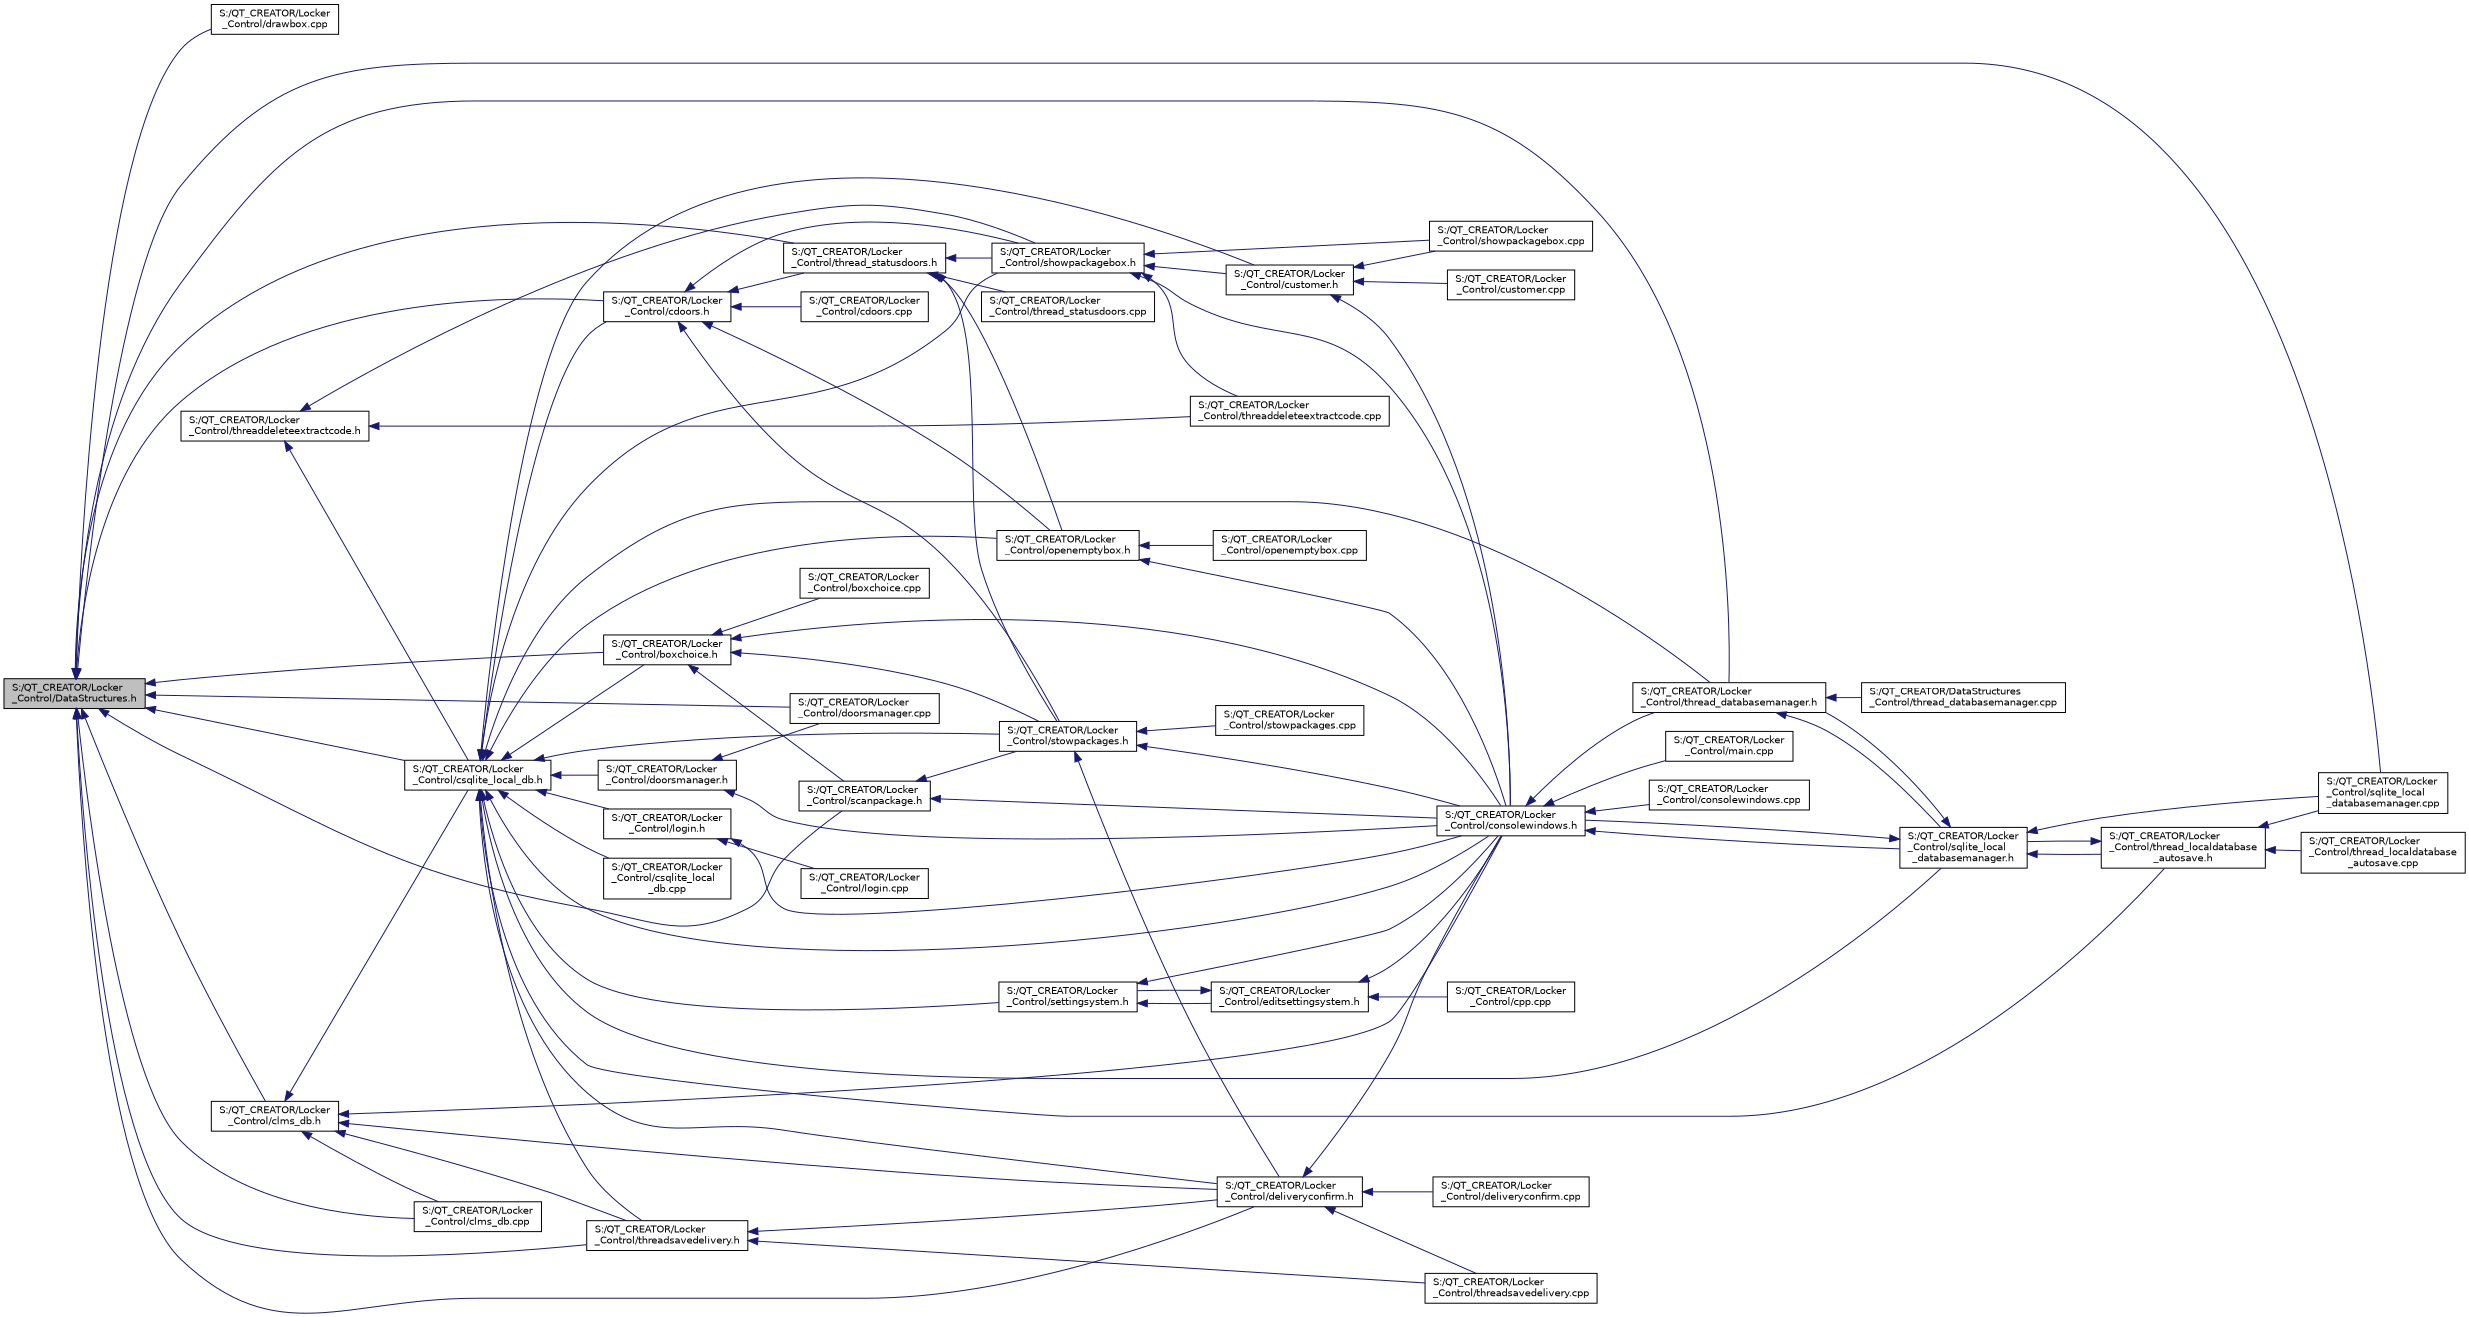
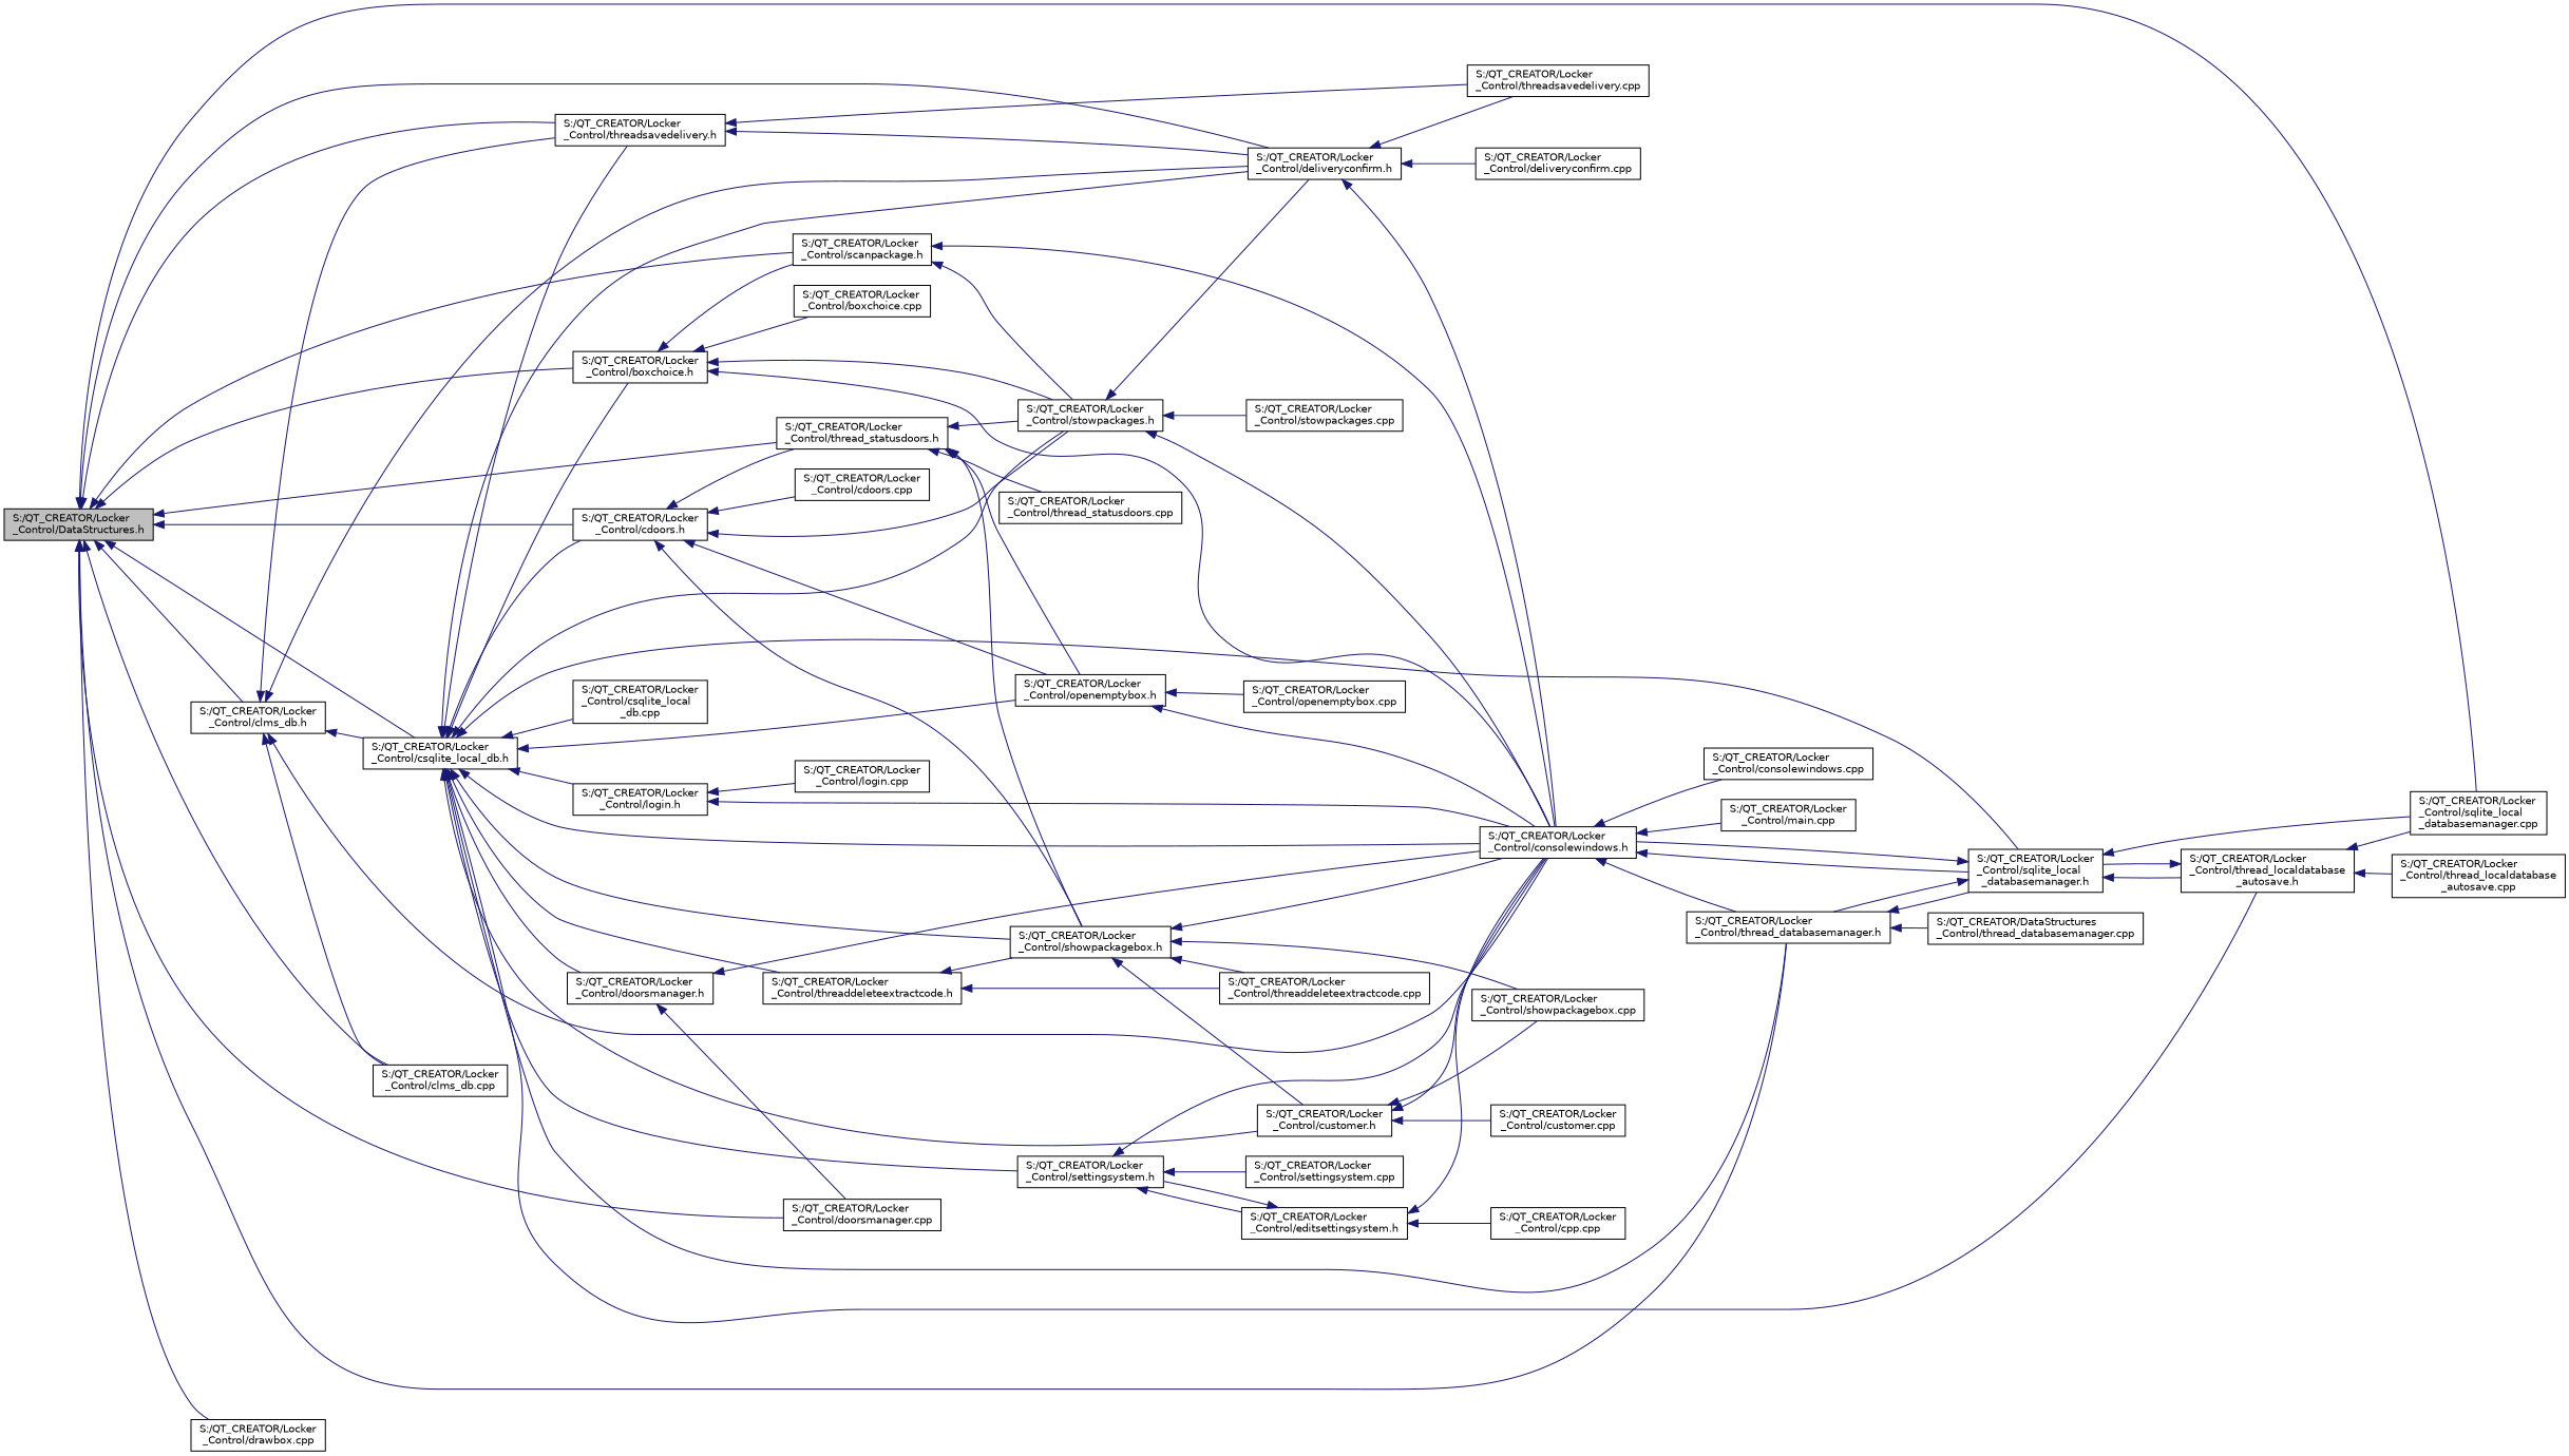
  digraph {
    rankdir=LR
    node [color=black fillcolor=white fontname=Helvetica fontsize=10 shape=record style=filled]
    edge [color=midnightblue dir=back fontname=Helvetica fontsize=10 labelfontname=Helvetica labelfontsize=10 style=solid]
    n1 [fillcolor=grey75 fontcolor=black height=0.2 label="S:/QT_CREATOR/Locker\l_Control/DataStructures.h" width=0.4]
    n2 [height=0.2 label="S:/QT_CREATOR/Locker\l_Control/boxchoice.h" width=0.4]
    n3 [height=0.2 label="S:/QT_CREATOR/Locker\l_Control/scanpackage.h" width=0.4]
    n4 [height=0.2 label="S:/QT_CREATOR/Locker\l_Control/deliveryconfirm.h" width=0.4]
    n5 [height=0.2 label="S:/QT_CREATOR/Locker\l_Control/thread_databasemanager.h" width=0.4]
    n6 [height=0.2 label="S:/QT_CREATOR/Locker\l_Control/sqlite_local\l_databasemanager.cpp" width=0.4]
    n7 [height=0.2 label="S:/QT_CREATOR/Locker\l_Control/csqlite_local_db.h" width=0.4]
    n8 [height=0.2 label="S:/QT_CREATOR/Locker\l_Control/cdoors.h" width=0.4]
    n9 [height=0.2 label="S:/QT_CREATOR/Locker\l_Control/thread_statusdoors.h" width=0.4]
    n10 [height=0.2 label="S:/QT_CREATOR/Locker\l_Control/doorsmanager.cpp" width=0.4]
    n11 [height=0.2 label="S:/QT_CREATOR/Locker\l_Control/threadsavedelivery.h" width=0.4]
    n12 [height=0.2 label="S:/QT_CREATOR/Locker\l_Control/clms_db.h" width=0.4]
    n13 [height=0.2 label="S:/QT_CREATOR/Locker\l_Control/clms_db.cpp" width=0.4]
    n14 [height=0.2 label="S:/QT_CREATOR/Locker\l_Control/drawbox.cpp" width=0.4]
    n15 [height=0.2 label="S:/QT_CREATOR/Locker\l_Control/boxchoice.cpp" width=0.4]
    n16 [height=0.2 label="S:/QT_CREATOR/Locker\l_Control/stowpackages.h" width=0.4]
    n17 [height=0.2 label="S:/QT_CREATOR/Locker\l_Control/consolewindows.h" width=0.4]
    n18 [height=0.2 label="S:/QT_CREATOR/Locker\l_Control/deliveryconfirm.cpp" width=0.4]
    n19 [height=0.2 label="S:/QT_CREATOR/Locker\l_Control/threadsavedelivery.cpp" width=0.4]
    n20 [height=0.2 label="S:/QT_CREATOR/Locker\l_Control/sqlite_local\l_databasemanager.h" width=0.4]
    n21 [height=0.2 label="S:/QT_CREATOR/DataStructures\l_Control/thread_databasemanager.cpp" width=0.4]
    n22 [height=0.2 label="S:/QT_CREATOR/Locker\l_Control/thread_localdatabase\l_autosave.h" width=0.4]
    n23 [height=0.2 label="S:/QT_CREATOR/Locker\l_Control/showpackagebox.h" width=0.4]
    n24 [height=0.2 label="S:/QT_CREATOR/Locker\l_Control/customer.h" width=0.4]
    n25 [height=0.2 label="S:/QT_CREATOR/Locker\l_Control/openemptybox.h" width=0.4]
    n26 [height=0.2 label="S:/QT_CREATOR/Locker\l_Control/doorsmanager.h" width=0.4]
    n27 [height=0.2 label="S:/QT_CREATOR/Locker\l_Control/threaddeleteextractcode.h" width=0.4]
    n28 [height=0.2 label="S:/QT_CREATOR/Locker\l_Control/login.h" width=0.4]
    n29 [height=0.2 label="S:/QT_CREATOR/Locker\l_Control/settingsystem.h" width=0.4]
    n30 [height=0.2 label="S:/QT_CREATOR/Locker\l_Control/csqlite_local\l_db.cpp" width=0.4]
    n31 [height=0.2 label="S:/QT_CREATOR/Locker\l_Control/cdoors.cpp" width=0.4]
    n32 [height=0.2 label="S:/QT_CREATOR/Locker\l_Control/thread_statusdoors.cpp" width=0.4]
    n33 [height=0.2 label="S:/QT_CREATOR/Locker\l_Control/stowpackages.cpp" width=0.4]
    n34 [height=0.2 label="S:/QT_CREATOR/Locker\l_Control/consolewindows.cpp" width=0.4]
    n35 [height=0.2 label="S:/QT_CREATOR/Locker\l_Control/main.cpp" width=0.4]
    n36 [height=0.2 label="S:/QT_CREATOR/Locker\l_Control/thread_localdatabase\l_autosave.cpp" width=0.4]
    n37 [height=0.2 label="S:/QT_CREATOR/Locker\l_Control/showpackagebox.cpp" width=0.4]
    n38 [height=0.2 label="S:/QT_CREATOR/Locker\l_Control/threaddeleteextractcode.cpp" width=0.4]
    n39 [height=0.2 label="S:/QT_CREATOR/Locker\l_Control/customer.cpp" width=0.4]
    n40 [height=0.2 label="S:/QT_CREATOR/Locker\l_Control/openemptybox.cpp" width=0.4]
    n41 [height=0.2 label="S:/QT_CREATOR/Locker\l_Control/login.cpp" width=0.4]
    n42 [height=0.2 label="S:/QT_CREATOR/Locker\l_Control/editsettingsystem.h" width=0.4]
+   n43 [height=0.2 label="S:/QT_CREATOR/Locker\l_Control/settingsystem.cpp" width=0.4]
    n44 [height=0.2 label="S:/QT_CREATOR/Locker\l_Control/cpp.cpp" width=0.4]
    n1 -> n2
    n1 -> n3
    n1 -> n4
    n1 -> n5
    n1 -> n6
    n1 -> n7
    n1 -> n8
    n1 -> n9
    n1 -> n10
    n1 -> n11
    n1 -> n12
    n1 -> n13
    n1 -> n14
    n2 -> n3
    n2 -> n15
    n2 -> n16
    n2 -> n17
    n3 -> n16
    n3 -> n17
    n4 -> n17
    n4 -> n18
    n4 -> n19
    n5 -> n20
    n5 -> n21
    n7 -> n2
    n7 -> n4
    n7 -> n5
    n7 -> n8
    n7 -> n11
    n7 -> n16
    n7 -> n17
    n7 -> n20
    n7 -> n22
    n7 -> n23
    n7 -> n24
    n7 -> n25
    n7 -> n26
-   n27 -> n7
+   n7 -> n27
    n7 -> n28
    n7 -> n29
    n7 -> n30
    n8 -> n9
    n8 -> n16
    n8 -> n23
    n8 -> n25
    n8 -> n31
    n9 -> n16
    n9 -> n23
    n9 -> n25
    n9 -> n32
    n11 -> n4
    n11 -> n19
    n12 -> n4
    n12 -> n7
    n12 -> n11
    n12 -> n13
    n12 -> n17
    n16 -> n4
    n16 -> n17
    n16 -> n33
    n17 -> n5
    n17 -> n20
    n17 -> n34
    n17 -> n35
    n20 -> n5
    n20 -> n6
    n20 -> n17
    n20 -> n22
    n22 -> n6
    n22 -> n20
    n22 -> n36
    n23 -> n17
    n23 -> n24
    n23 -> n37
    n23 -> n38
    n24 -> n17
    n24 -> n37
    n24 -> n39
    n25 -> n17
    n25 -> n40
    n26 -> n10
    n26 -> n17
    n27 -> n23
    n27 -> n38
    n28 -> n17
    n28 -> n41
    n29 -> n17
    n29 -> n42
+   n29 -> n43
    n42 -> n17
    n42 -> n29
    n42 -> n44
  }
